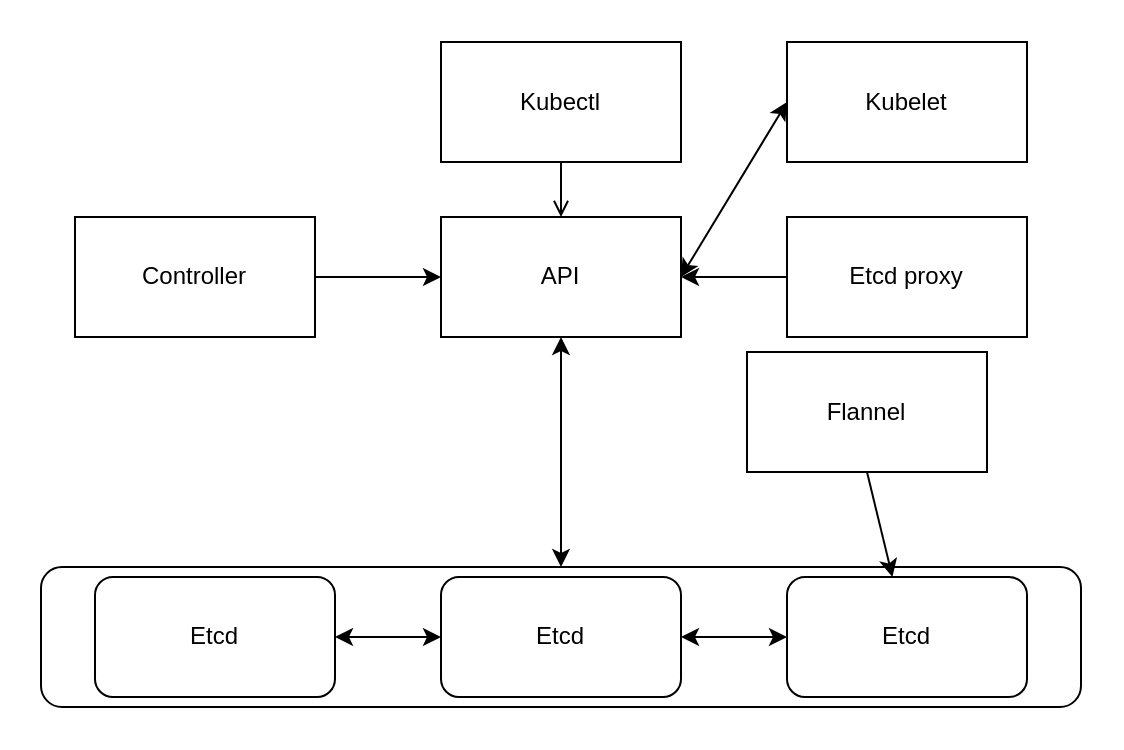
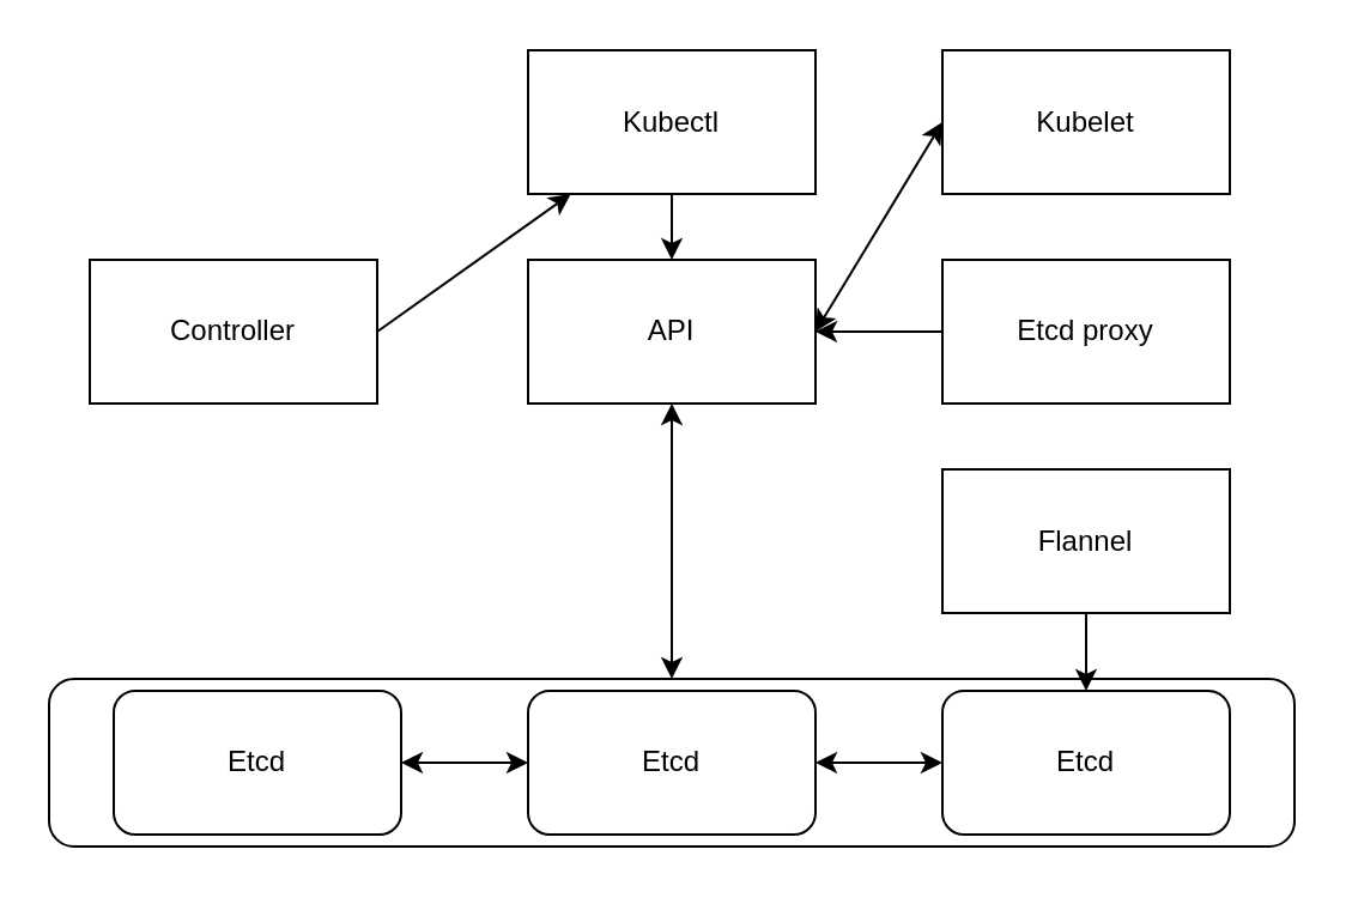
  <mxCell id="0" />
  <mxCell id="1" parent="0" />
  <mxCell id="2" value="" style="rounded=1;whiteSpace=wrap;html=1;" vertex="1" parent="1"><mxGeometry x="20" y="283" width="520" height="70" as="geometry" /></mxCell>
  <mxCell id="3" value="API" style="rounded=0;whiteSpace=wrap;html=1;" vertex="1" parent="1"><mxGeometry x="220" y="108" width="120" height="60" as="geometry" /></mxCell>
  <mxCell id="4" value="" style="group" vertex="1" connectable="0" parent="1"><mxGeometry x="47" y="288" width="466" height="60" as="geometry" /></mxCell>
  <mxCell id="5" value="Etcd" style="rounded=1;whiteSpace=wrap;html=1;" vertex="1" parent="4"><mxGeometry width="120" height="60" as="geometry" /></mxCell>
  <mxCell id="6" value="Etcd" style="rounded=1;whiteSpace=wrap;html=1;" vertex="1" parent="4"><mxGeometry x="173" width="120" height="60" as="geometry" /></mxCell>
  <mxCell id="7" value="Etcd" style="rounded=1;whiteSpace=wrap;html=1;" vertex="1" parent="4"><mxGeometry x="346" width="120" height="60" as="geometry" /></mxCell>
  <mxCell id="8" value="" style="endArrow=classic;startArrow=classic;html=1;entryX=0;entryY=0.5;entryDx=0;entryDy=0;exitX=1;exitY=0.5;exitDx=0;exitDy=0;" edge="1" parent="4" source="5" target="6"><mxGeometry width="50" height="50" relative="1" as="geometry"><mxPoint x="113" y="50" as="sourcePoint" /><mxPoint x="163" y="30" as="targetPoint" /></mxGeometry></mxCell>
  <mxCell id="9" value="" style="endArrow=classic;startArrow=classic;html=1;exitX=1;exitY=0.5;exitDx=0;exitDy=0;" edge="1" parent="4"><mxGeometry width="50" height="50" relative="1" as="geometry"><mxPoint x="293" y="30" as="sourcePoint" /><mxPoint x="346" y="30" as="targetPoint" /></mxGeometry></mxCell>
  <mxCell id="10" value="" style="endArrow=classic;startArrow=classic;html=1;entryX=0.5;entryY=1;entryDx=0;entryDy=0;exitX=0.5;exitY=0;exitDx=0;exitDy=0;" edge="1" parent="1" source="2" target="3"><mxGeometry width="50" height="50" relative="1" as="geometry"><mxPoint x="235" y="188" as="sourcePoint" /><mxPoint x="285" y="138" as="targetPoint" /></mxGeometry></mxCell>
  <mxCell id="11" value="Controller" style="rounded=0;whiteSpace=wrap;html=1;" vertex="1" parent="1"><mxGeometry x="37" y="108" width="120" height="60" as="geometry" /></mxCell>
- <mxCell id="12" value="" style="edgeStyle=orthogonalEdgeStyle;rounded=0;orthogonalLoop=1;jettySize=auto;html=1;endArrow=open;" edge="1" parent="1" source="13" target="3"><mxGeometry relative="1" as="geometry" /></mxCell>
+ <mxCell id="12" value="" style="edgeStyle=orthogonalEdgeStyle;rounded=0;orthogonalLoop=1;jettySize=auto;html=1;" edge="1" parent="1" source="13" target="3"><mxGeometry relative="1" as="geometry" /></mxCell>
  <mxCell id="13" value="Kubectl" style="rounded=0;whiteSpace=wrap;html=1;" vertex="1" parent="1"><mxGeometry x="220" y="20.5" width="120" height="60" as="geometry" /></mxCell>
  <mxCell id="14" value="Kubelet" style="rounded=0;whiteSpace=wrap;html=1;" vertex="1" parent="1"><mxGeometry x="393" y="20.5" width="120" height="60" as="geometry" /></mxCell>
  <mxCell id="15" value="Etcd proxy" style="rounded=0;whiteSpace=wrap;html=1;" vertex="1" parent="1"><mxGeometry x="393" y="108" width="120" height="60" as="geometry" /></mxCell>
- <mxCell id="16" value="Flannel" style="rounded=0;whiteSpace=wrap;html=1;" vertex="1" parent="1"><mxGeometry x="373" y="175.5" width="120" height="60" as="geometry" /></mxCell>
- <mxCell id="17" value="" style="endArrow=classic;html=1;entryX=0;entryY=0.5;entryDx=0;entryDy=0;exitX=1;exitY=0.5;exitDx=0;exitDy=0;" edge="1" parent="1" source="11" target="3"><mxGeometry width="50" height="50" relative="1" as="geometry"><mxPoint x="167" y="60.5" as="sourcePoint" /><mxPoint x="227.96" y="155.02" as="targetPoint" /></mxGeometry></mxCell>
+ <mxCell id="16" value="Flannel" style="rounded=0;whiteSpace=wrap;html=1;" vertex="1" parent="1"><mxGeometry x="393" y="195.5" width="120" height="60" as="geometry" /></mxCell>
+ <mxCell id="17" value="" style="endArrow=classic;html=1;exitX=1;exitY=0.5;exitDx=0;exitDy=0;" edge="1" parent="1" source="11" target="13"><mxGeometry width="50" height="50" relative="1" as="geometry"><mxPoint x="167" y="60.5" as="sourcePoint" /><mxPoint x="227.96" y="155.02" as="targetPoint" /></mxGeometry></mxCell>
  <mxCell id="18" value="" style="endArrow=classic;html=1;exitX=0;exitY=0.5;exitDx=0;exitDy=0;entryX=1;entryY=0.5;entryDx=0;entryDy=0;" edge="1" parent="1" source="15" target="3"><mxGeometry width="50" height="50" relative="1" as="geometry"><mxPoint x="403" y="60.5" as="sourcePoint" /><mxPoint x="350" y="148" as="targetPoint" /></mxGeometry></mxCell>
  <mxCell id="19" value="" style="endArrow=classic;startArrow=classic;html=1;entryX=0;entryY=0.5;entryDx=0;entryDy=0;exitX=1;exitY=0.5;exitDx=0;exitDy=0;" edge="1" parent="1" source="3" target="14"><mxGeometry width="50" height="50" relative="1" as="geometry"><mxPoint x="357" y="128" as="sourcePoint" /><mxPoint x="407" y="78" as="targetPoint" /></mxGeometry></mxCell>
  <mxCell id="20" value="" style="endArrow=classic;html=1;exitX=0.5;exitY=1;exitDx=0;exitDy=0;" edge="1" parent="1" source="16" target="7"><mxGeometry width="50" height="50" relative="1" as="geometry"><mxPoint x="17" y="428" as="sourcePoint" /><mxPoint x="67" y="378" as="targetPoint" /></mxGeometry></mxCell>
